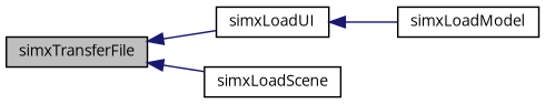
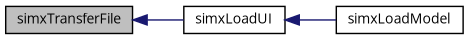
  digraph {
    fontname="Open Sans"
    rankdir=LR
    node [color=black fillcolor=white fontname="Open Sans" fontsize=10 shape=record style=filled]
    edge [color=midnightblue dir=back fontname="Open Sans" fontsize=10 labelfontname=Helvetica labelfontsize=10 style=solid]
    n1 [fillcolor=grey75 fontcolor=black height=0.2 label=simxTransferFile width=0.4]
    n2 [height=0.2 label=simxLoadUI width=0.4]
-   n3 [height=0.2 label=simxLoadScene width=0.4]
    n4 [height=0.2 label=simxLoadModel width=0.4]
    n1 -> n2
-   n1 -> n3
    n2 -> n4
  }
